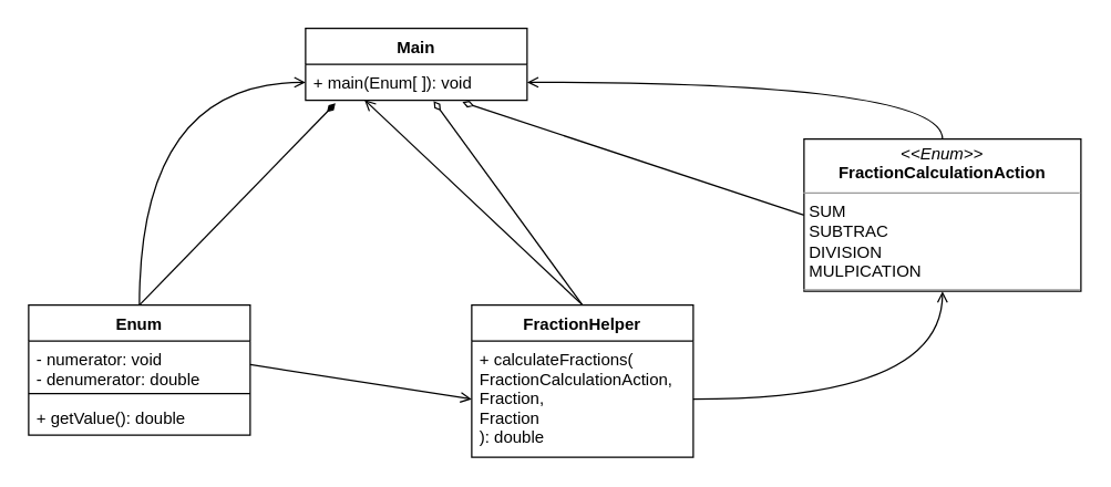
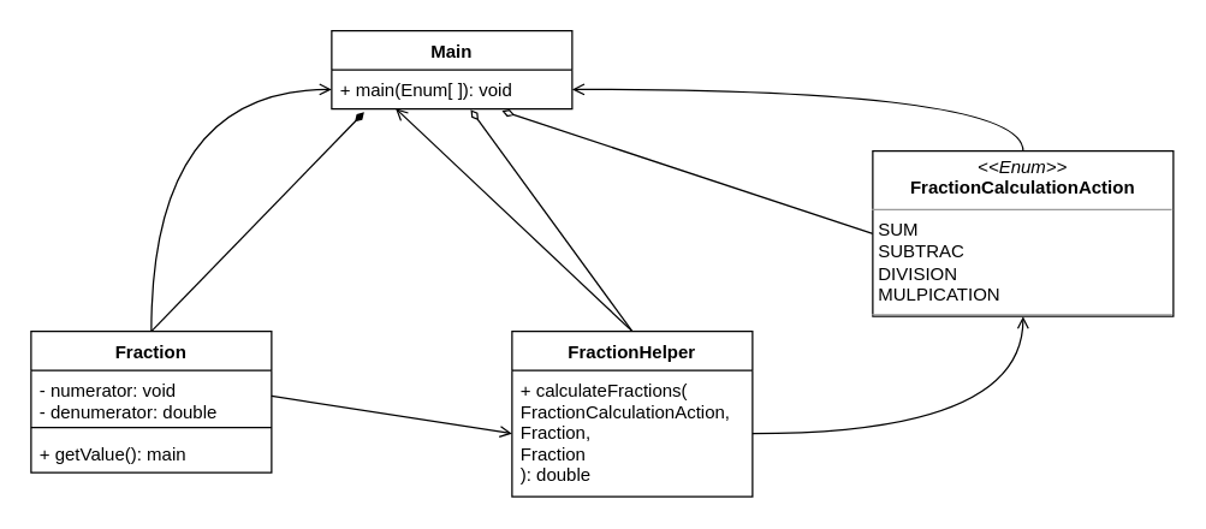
  <mxCell id="0" />
  <mxCell id="1" parent="0" />
  <mxCell id="2" value="Main" style="swimlane;fontStyle=1;align=center;verticalAlign=top;childLayout=stackLayout;horizontal=1;startSize=26;horizontalStack=0;resizeParent=1;resizeParentMax=0;resizeLast=0;collapsible=1;marginBottom=0;" vertex="1" parent="1"><mxGeometry x="220" y="20" width="160" height="52" as="geometry" /></mxCell>
  <mxCell id="3" value="+ main(Enum[ ]): void" style="text;strokeColor=none;fillColor=none;align=left;verticalAlign=top;spacingLeft=4;spacingRight=4;overflow=hidden;rotatable=0;points=[[0,0.5],[1,0.5]];portConstraint=eastwest;" vertex="1" parent="2"><mxGeometry y="26" width="160" height="26" as="geometry" /></mxCell>
  <mxCell id="4" style="edgeStyle=orthogonalEdgeStyle;curved=1;rounded=0;orthogonalLoop=1;jettySize=auto;html=1;entryX=0;entryY=0.5;entryDx=0;entryDy=0;endArrow=open;endFill=0;exitX=0.5;exitY=0;exitDx=0;exitDy=0;" edge="1" parent="1" source="6" target="3"><mxGeometry relative="1" as="geometry"><mxPoint x="20" y="180" as="sourcePoint" /></mxGeometry></mxCell>
  <mxCell id="5" style="edgeStyle=none;rounded=0;orthogonalLoop=1;jettySize=auto;html=1;exitX=0.5;exitY=0;exitDx=0;exitDy=0;entryX=0.135;entryY=1.083;entryDx=0;entryDy=0;entryPerimeter=0;endArrow=diamondThin;endFill=1;" edge="1" parent="1" source="6" target="3"><mxGeometry relative="1" as="geometry" /></mxCell>
- <mxCell id="6" value="Enum" style="swimlane;fontStyle=1;align=center;verticalAlign=top;childLayout=stackLayout;horizontal=1;startSize=26;horizontalStack=0;resizeParent=1;resizeParentMax=0;resizeLast=0;collapsible=1;marginBottom=0;" vertex="1" parent="1"><mxGeometry x="20" y="220" width="160" height="94" as="geometry" /></mxCell>
+ <mxCell id="6" value="Fraction" style="swimlane;fontStyle=1;align=center;verticalAlign=top;childLayout=stackLayout;horizontal=1;startSize=26;horizontalStack=0;resizeParent=1;resizeParentMax=0;resizeLast=0;collapsible=1;marginBottom=0;" vertex="1" parent="1"><mxGeometry x="20" y="220" width="160" height="94" as="geometry" /></mxCell>
  <mxCell id="7" value="- numerator: void&#10;- denumerator: double&#10;" style="text;strokeColor=none;fillColor=none;align=left;verticalAlign=top;spacingLeft=4;spacingRight=4;overflow=hidden;rotatable=0;points=[[0,0.5],[1,0.5]];portConstraint=eastwest;" vertex="1" parent="6"><mxGeometry y="26" width="160" height="34" as="geometry" /></mxCell>
  <mxCell id="8" value="" style="line;strokeWidth=1;fillColor=none;align=left;verticalAlign=middle;spacingTop=-1;spacingLeft=3;spacingRight=3;rotatable=0;labelPosition=right;points=[];portConstraint=eastwest;strokeColor=inherit;" vertex="1" parent="6"><mxGeometry y="60" width="160" height="8" as="geometry" /></mxCell>
- <mxCell id="9" value="+ getValue(): double" style="text;strokeColor=none;fillColor=none;align=left;verticalAlign=top;spacingLeft=4;spacingRight=4;overflow=hidden;rotatable=0;points=[[0,0.5],[1,0.5]];portConstraint=eastwest;" vertex="1" parent="6"><mxGeometry y="68" width="160" height="26" as="geometry" /></mxCell>
+ <mxCell id="9" value="+ getValue(): main" style="text;strokeColor=none;fillColor=none;align=left;verticalAlign=top;spacingLeft=4;spacingRight=4;overflow=hidden;rotatable=0;points=[[0,0.5],[1,0.5]];portConstraint=eastwest;" vertex="1" parent="6"><mxGeometry y="68" width="160" height="26" as="geometry" /></mxCell>
  <mxCell id="10" style="rounded=0;orthogonalLoop=1;jettySize=auto;html=1;exitX=0.5;exitY=0;exitDx=0;exitDy=0;entryX=0.266;entryY=0.987;entryDx=0;entryDy=0;entryPerimeter=0;endArrow=open;endFill=0;" edge="1" parent="1" source="12" target="3"><mxGeometry relative="1" as="geometry" /></mxCell>
  <mxCell id="11" style="edgeStyle=none;rounded=0;orthogonalLoop=1;jettySize=auto;html=1;exitX=0.5;exitY=0;exitDx=0;exitDy=0;entryX=0.578;entryY=1.019;entryDx=0;entryDy=0;entryPerimeter=0;endArrow=diamondThin;endFill=0;" edge="1" parent="1" source="12" target="3"><mxGeometry relative="1" as="geometry" /></mxCell>
  <mxCell id="12" value="FractionHelper" style="swimlane;fontStyle=1;align=center;verticalAlign=top;childLayout=stackLayout;horizontal=1;startSize=26;horizontalStack=0;resizeParent=1;resizeParentMax=0;resizeLast=0;collapsible=1;marginBottom=0;" vertex="1" parent="1"><mxGeometry x="340" y="220" width="160" height="110" as="geometry" /></mxCell>
  <mxCell id="13" value="+ calculateFractions(&#10;FractionCalculationAction,&#10;Fraction, &#10;Fraction&#10;): double" style="text;strokeColor=none;fillColor=none;align=left;verticalAlign=top;spacingLeft=4;spacingRight=4;overflow=hidden;rotatable=0;points=[[0,0.5],[1,0.5]];portConstraint=eastwest;" vertex="1" parent="12"><mxGeometry y="26" width="160" height="84" as="geometry" /></mxCell>
  <mxCell id="14" style="edgeStyle=orthogonalEdgeStyle;curved=1;rounded=0;orthogonalLoop=1;jettySize=auto;html=1;exitX=0.5;exitY=0;exitDx=0;exitDy=0;entryX=1;entryY=0.5;entryDx=0;entryDy=0;endArrow=open;endFill=0;" edge="1" parent="1" source="16" target="3"><mxGeometry relative="1" as="geometry" /></mxCell>
  <mxCell id="15" style="edgeStyle=none;rounded=0;orthogonalLoop=1;jettySize=auto;html=1;exitX=0;exitY=0.5;exitDx=0;exitDy=0;entryX=0.708;entryY=1.051;entryDx=0;entryDy=0;entryPerimeter=0;endArrow=diamondThin;endFill=0;" edge="1" parent="1" source="16" target="3"><mxGeometry relative="1" as="geometry" /></mxCell>
  <mxCell id="16" value="&lt;p style=&quot;margin:0px;margin-top:4px;text-align:center;&quot;&gt;&lt;i&gt;&amp;lt;&amp;lt;Enum&amp;gt;&amp;gt;&lt;/i&gt;&lt;br&gt;&lt;b&gt;FractionCalculationAction&lt;/b&gt;&lt;br&gt;&lt;/p&gt;&lt;hr size=&quot;1&quot;&gt;&lt;p style=&quot;margin:0px;margin-left:4px;&quot;&gt;SUM&lt;/p&gt;&lt;p style=&quot;margin:0px;margin-left:4px;&quot;&gt;SUBTRAC&lt;/p&gt;&lt;p style=&quot;margin:0px;margin-left:4px;&quot;&gt;DIVISION&lt;/p&gt;&lt;p style=&quot;margin:0px;margin-left:4px;&quot;&gt;MULPICATION&lt;br&gt;&lt;/p&gt;&lt;hr size=&quot;1&quot;&gt;" style="verticalAlign=top;align=left;overflow=fill;fontSize=12;fontFamily=Helvetica;html=1;" vertex="1" parent="1"><mxGeometry x="580" y="100" width="200" height="110" as="geometry" /></mxCell>
  <mxCell id="17" style="edgeStyle=orthogonalEdgeStyle;curved=1;rounded=0;orthogonalLoop=1;jettySize=auto;html=1;entryX=0.5;entryY=1;entryDx=0;entryDy=0;endArrow=open;endFill=0;" edge="1" parent="1" source="13" target="16"><mxGeometry relative="1" as="geometry" /></mxCell>
  <mxCell id="18" style="edgeStyle=none;rounded=0;orthogonalLoop=1;jettySize=auto;html=1;exitX=1;exitY=0.5;exitDx=0;exitDy=0;entryX=0;entryY=0.5;entryDx=0;entryDy=0;endArrow=open;endFill=0;" edge="1" parent="1" source="7" target="13"><mxGeometry relative="1" as="geometry" /></mxCell>
  <mxCell id="19" style="edgeStyle=none;rounded=0;orthogonalLoop=1;jettySize=auto;html=1;exitX=0.5;exitY=0;exitDx=0;exitDy=0;entryX=0.5;entryY=0;entryDx=0;entryDy=0;endArrow=diamondThin;endFill=1;" edge="1" parent="1" source="12" target="12"><mxGeometry relative="1" as="geometry" /></mxCell>
